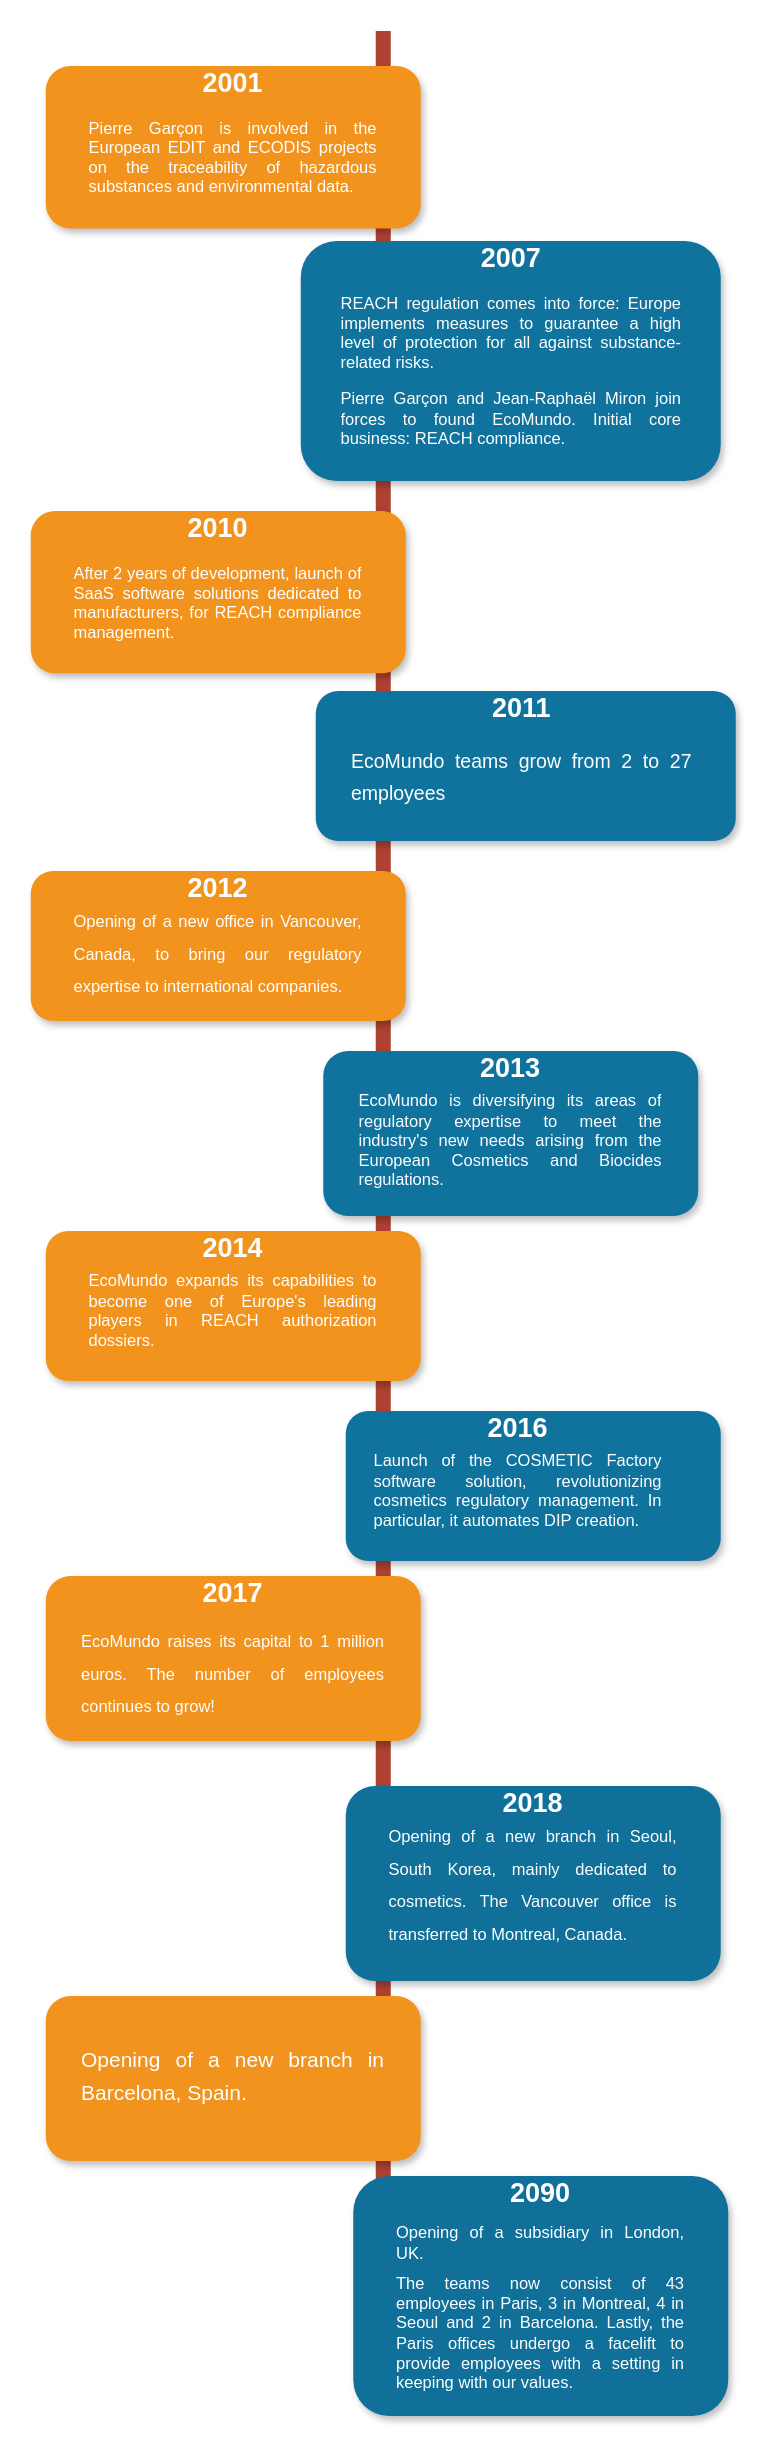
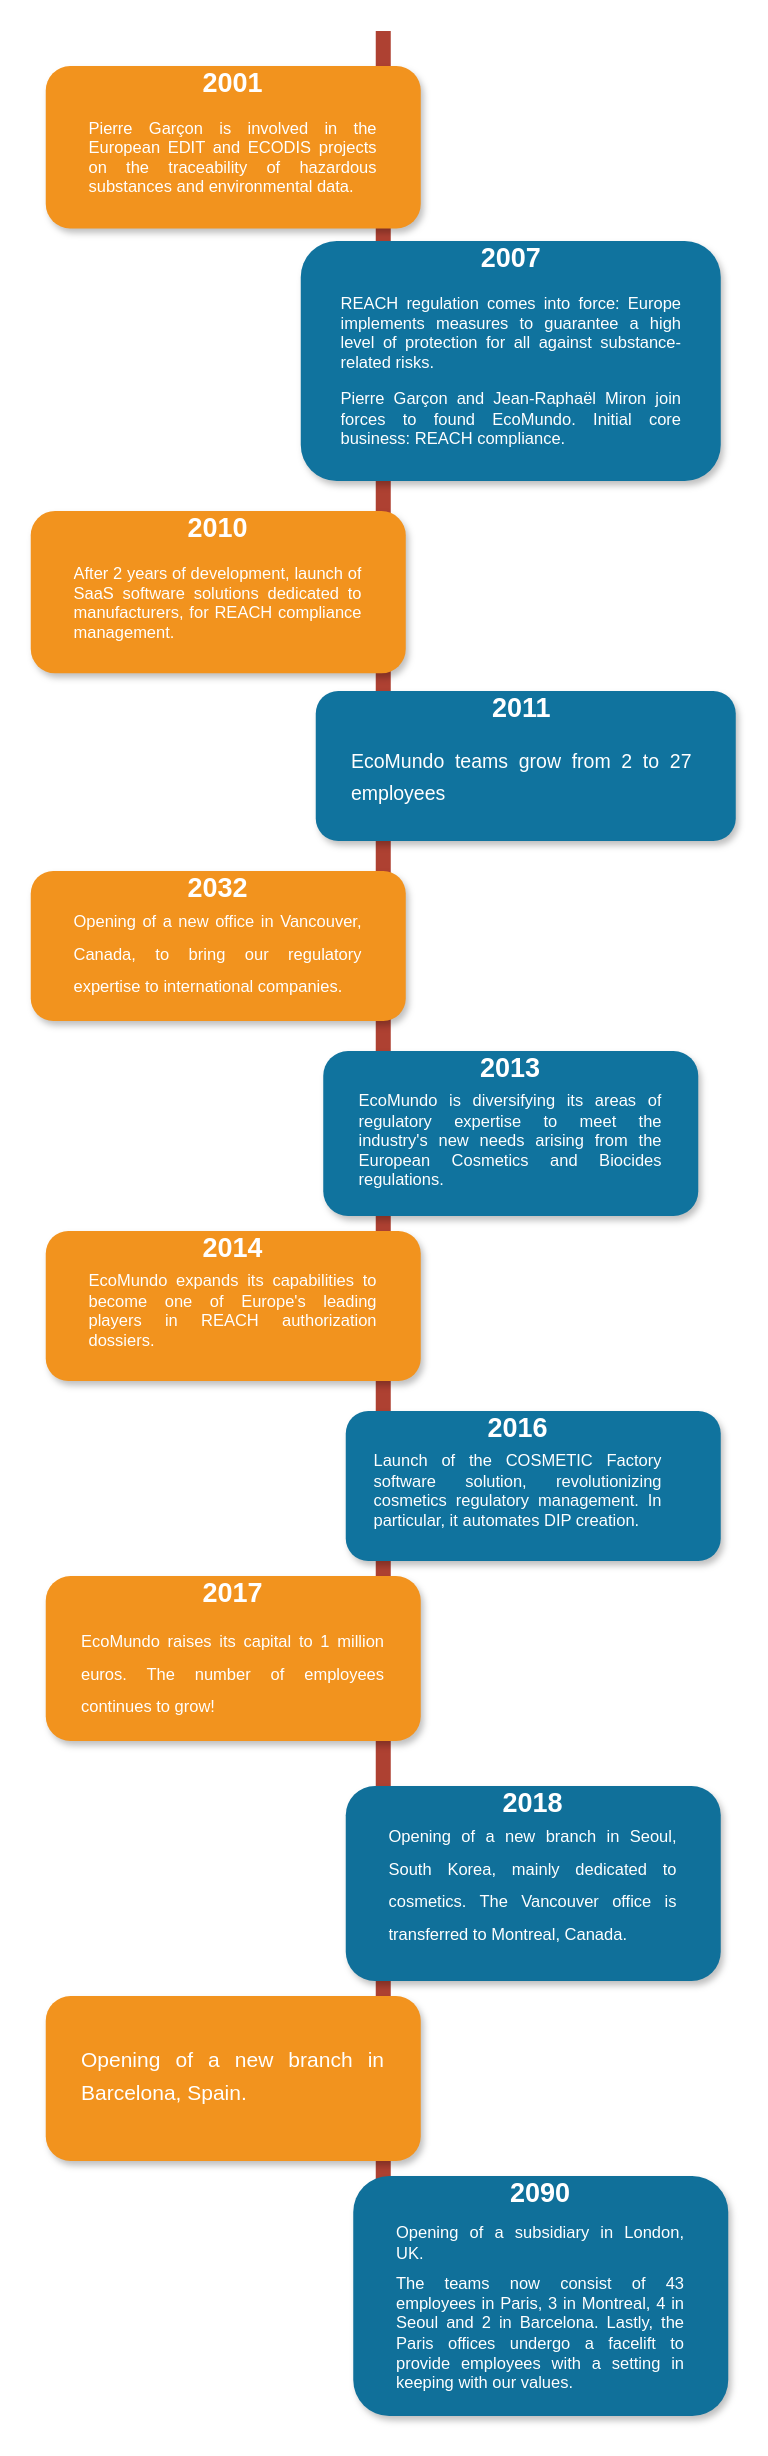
  <mxCell id="0" />
  <mxCell id="1" parent="0" />
  <mxCell id="2" value="" style="line;strokeWidth=10;direction=south;html=1;fillColor=none;fontSize=13;fontColor=#000000;align=center;strokeColor=#AE4132;" parent="1" vertex="1"><mxGeometry x="250" y="20" width="10" height="1580" as="geometry" /></mxCell>
  <mxCell id="3" value="" style="rounded=1;whiteSpace=wrap;html=1;strokeColor=none;strokeWidth=1;fillColor=#F2931E;fontSize=13;fontColor=#FFFFFF;align=center;gradientColor=none;gradientDirection=east;verticalAlign=top;shadow=1;" parent="1" vertex="1"><mxGeometry x="30" y="43.41" width="250" height="108.18" as="geometry" /></mxCell>
  <mxCell id="4" value="&lt;h1&gt;2001&lt;/h1&gt;&lt;p style=&quot;text-align: justify;&quot;&gt;&lt;font style=&quot;font-size: 11px;&quot;&gt;Pierre Garçon is involved in the European EDIT and ECODIS projects on the traceability of hazardous substances and environmental data.&lt;/font&gt;&lt;/p&gt;" style="text;html=1;spacing=5;spacingTop=-20;whiteSpace=wrap;overflow=hidden;strokeColor=none;strokeWidth=4;fillColor=none;gradientColor=#007FFF;fontSize=9;fontColor=#FFFFFF;align=center;" parent="1" vertex="1"><mxGeometry x="55" y="43.41" width="200" height="95" as="geometry" /></mxCell>
  <mxCell id="5" value="" style="rounded=1;whiteSpace=wrap;html=1;strokeColor=none;strokeWidth=1;fillColor=#10739e;fontSize=13;fontColor=#FFFFFF;align=center;gradientColor=none;gradientDirection=east;verticalAlign=top;shadow=1;" vertex="1" parent="1"><mxGeometry x="200" y="160" width="280" height="160" as="geometry" /></mxCell>
  <mxCell id="6" value="&lt;h1&gt;2007&lt;/h1&gt;&lt;p style=&quot;text-align: justify; font-size: 11px;&quot;&gt;&lt;font style=&quot;font-size: 11px;&quot;&gt;REACH regulation comes into force: Europe implements measures to guarantee a high level of protection for all against substance-related risks.&lt;/font&gt;&lt;/p&gt;&lt;p style=&quot;text-align: justify; font-size: 11px;&quot;&gt;&lt;font style=&quot;font-size: 11px;&quot;&gt;Pierre Garçon and Jean-Raphaël Miron join forces to found EcoMundo. Initial core business: REACH compliance.&lt;/font&gt;&lt;/p&gt;" style="text;html=1;spacing=5;spacingTop=-20;whiteSpace=wrap;overflow=hidden;strokeColor=none;strokeWidth=4;fillColor=none;gradientColor=#007FFF;fontSize=9;fontColor=#FFFFFF;align=center;" parent="1" vertex="1"><mxGeometry x="222.5" y="160" width="235" height="170" as="geometry" /></mxCell>
  <mxCell id="7" value="" style="rounded=1;whiteSpace=wrap;html=1;strokeColor=none;strokeWidth=1;fillColor=#F2931E;fontSize=13;fontColor=#FFFFFF;align=center;gradientColor=none;gradientDirection=east;verticalAlign=top;shadow=1;" vertex="1" parent="1"><mxGeometry x="20" y="340" width="250" height="108.18" as="geometry" /></mxCell>
  <mxCell id="8" value="&lt;h1&gt;2010&lt;/h1&gt;&lt;p style=&quot;text-align: justify;&quot;&gt;&lt;font style=&quot;font-size: 11px;&quot;&gt;After 2 years of development, launch of SaaS software solutions dedicated to manufacturers, for REACH compliance management.&lt;/font&gt;&lt;/p&gt;" style="text;html=1;spacing=5;spacingTop=-20;whiteSpace=wrap;overflow=hidden;strokeColor=none;strokeWidth=4;fillColor=none;gradientColor=#007FFF;fontSize=9;fontColor=#FFFFFF;align=center;" vertex="1" parent="1"><mxGeometry x="45" y="340" width="200" height="95" as="geometry" /></mxCell>
  <mxCell id="9" value="" style="rounded=1;whiteSpace=wrap;html=1;strokeColor=none;strokeWidth=1;fillColor=#10739e;fontSize=13;fontColor=#FFFFFF;align=center;gradientColor=none;gradientDirection=east;verticalAlign=top;shadow=1;" vertex="1" parent="1"><mxGeometry x="210" y="460" width="280" height="100" as="geometry" /></mxCell>
  <mxCell id="10" value="&lt;h1&gt;&lt;span style=&quot;background-color: initial;&quot;&gt;2011&lt;/span&gt;&lt;/h1&gt;&lt;h1 style=&quot;text-align: justify;&quot;&gt;&lt;font style=&quot;font-weight: normal; font-size: 13px;&quot;&gt;EcoMundo teams grow from 2 to 27 employees&lt;/font&gt;&lt;br&gt;&lt;/h1&gt;" style="text;html=1;spacing=5;spacingTop=-20;whiteSpace=wrap;overflow=hidden;strokeColor=none;strokeWidth=4;fillColor=none;gradientColor=#007FFF;fontSize=9;fontColor=#FFFFFF;align=center;" vertex="1" parent="1"><mxGeometry x="230" y="460" width="235" height="80" as="geometry" /></mxCell>
  <mxCell id="11" value="" style="rounded=1;whiteSpace=wrap;html=1;strokeColor=none;strokeWidth=1;fillColor=#F2931E;fontSize=13;fontColor=#FFFFFF;align=center;gradientColor=none;gradientDirection=east;verticalAlign=top;shadow=1;" vertex="1" parent="1"><mxGeometry x="20" y="580" width="250" height="100" as="geometry" /></mxCell>
  <mxCell id="12" value="&lt;h1 style=&quot;text-align: justify;&quot;&gt;&lt;span style=&quot;font-size: 11px; font-weight: normal; background-color: initial;&quot;&gt;Opening of a new office in Vancouver, Canada, to bring our regulatory expertise to international companies.&lt;/span&gt;&lt;br&gt;&lt;/h1&gt;" style="text;html=1;spacing=5;spacingTop=-20;whiteSpace=wrap;overflow=hidden;strokeColor=none;strokeWidth=4;fillColor=none;gradientColor=#007FFF;fontSize=9;fontColor=#FFFFFF;align=center;" vertex="1" parent="1"><mxGeometry x="45" y="600" width="200" height="73.41" as="geometry" /></mxCell>
- <mxCell id="13" value="&lt;h1&gt;&lt;span style=&quot;background-color: initial;&quot;&gt;2012&lt;/span&gt;&lt;/h1&gt;" style="text;html=1;spacing=5;spacingTop=-20;whiteSpace=wrap;overflow=hidden;strokeColor=none;strokeWidth=4;fillColor=none;gradientColor=#007FFF;fontSize=9;fontColor=#FFFFFF;align=center;" vertex="1" parent="1"><mxGeometry x="116.25" y="580" width="57.5" height="20" as="geometry" /></mxCell>
+ <mxCell id="13" value="&lt;h1&gt;&lt;span style=&quot;background-color: initial;&quot;&gt;2032&lt;/span&gt;&lt;/h1&gt;" style="text;html=1;spacing=5;spacingTop=-20;whiteSpace=wrap;overflow=hidden;strokeColor=none;strokeWidth=4;fillColor=none;gradientColor=#007FFF;fontSize=9;fontColor=#FFFFFF;align=center;" vertex="1" parent="1"><mxGeometry x="116.25" y="580" width="57.5" height="20" as="geometry" /></mxCell>
  <mxCell id="14" value="" style="rounded=1;whiteSpace=wrap;html=1;strokeColor=none;strokeWidth=1;fillColor=#10739e;fontSize=13;fontColor=#FFFFFF;align=center;gradientColor=none;gradientDirection=east;verticalAlign=top;shadow=1;" vertex="1" parent="1"><mxGeometry x="215" y="700" width="250" height="110" as="geometry" /></mxCell>
  <mxCell id="15" value="&lt;h1 style=&quot;text-align: justify; font-size: 11px;&quot;&gt;&lt;span style=&quot;font-weight: normal;&quot;&gt;EcoMundo is diversifying its areas of regulatory expertise to meet the industry's new needs arising from the European Cosmetics and Biocides regulations.&lt;/span&gt;&lt;br&gt;&lt;/h1&gt;" style="text;html=1;spacing=5;spacingTop=-20;whiteSpace=wrap;overflow=hidden;strokeColor=none;strokeWidth=4;fillColor=none;gradientColor=#007FFF;fontSize=9;fontColor=#FFFFFF;align=center;" vertex="1" parent="1"><mxGeometry x="235" y="730" width="210" height="73.41" as="geometry" /></mxCell>
  <mxCell id="16" value="&lt;h1&gt;&lt;span style=&quot;background-color: initial;&quot;&gt;2013&lt;/span&gt;&lt;/h1&gt;" style="text;html=1;spacing=5;spacingTop=-20;whiteSpace=wrap;overflow=hidden;strokeColor=none;strokeWidth=4;fillColor=none;gradientColor=#007FFF;fontSize=9;fontColor=#FFFFFF;align=center;" vertex="1" parent="1"><mxGeometry x="311.25" y="700" width="57.5" height="20" as="geometry" /></mxCell>
  <mxCell id="17" value="" style="rounded=1;whiteSpace=wrap;html=1;strokeColor=none;strokeWidth=1;fillColor=#F2931E;fontSize=13;fontColor=#FFFFFF;align=center;gradientColor=none;gradientDirection=east;verticalAlign=top;shadow=1;" vertex="1" parent="1"><mxGeometry x="30" y="820" width="250" height="100" as="geometry" /></mxCell>
  <mxCell id="18" value="&lt;h1 style=&quot;text-align: justify; font-size: 11px;&quot;&gt;&lt;span style=&quot;font-weight: normal;&quot;&gt;EcoMundo expands its capabilities to become one of Europe's leading players in REACH authorization dossiers.&lt;/span&gt;&lt;br&gt;&lt;/h1&gt;" style="text;html=1;spacing=5;spacingTop=-20;whiteSpace=wrap;overflow=hidden;strokeColor=none;strokeWidth=4;fillColor=none;gradientColor=#007FFF;fontSize=9;fontColor=#FFFFFF;align=center;" vertex="1" parent="1"><mxGeometry x="55" y="850" width="200" height="73.41" as="geometry" /></mxCell>
  <mxCell id="19" value="&lt;h1&gt;&lt;span style=&quot;background-color: initial;&quot;&gt;2014&lt;/span&gt;&lt;/h1&gt;" style="text;html=1;spacing=5;spacingTop=-20;whiteSpace=wrap;overflow=hidden;strokeColor=none;strokeWidth=4;fillColor=none;gradientColor=#007FFF;fontSize=9;fontColor=#FFFFFF;align=center;" vertex="1" parent="1"><mxGeometry x="126.25" y="820" width="57.5" height="20" as="geometry" /></mxCell>
  <mxCell id="20" value="" style="rounded=1;whiteSpace=wrap;html=1;strokeColor=none;strokeWidth=1;fillColor=#10739e;fontSize=13;fontColor=#FFFFFF;align=center;gradientColor=none;gradientDirection=east;verticalAlign=top;shadow=1;" vertex="1" parent="1"><mxGeometry x="230" y="940" width="250" height="100" as="geometry" /></mxCell>
  <mxCell id="21" value="&lt;h1 style=&quot;text-align: justify; font-size: 11px;&quot;&gt;&lt;span style=&quot;font-weight: normal;&quot;&gt;Launch of the COSMETIC Factory software solution, revolutionizing cosmetics regulatory management. In particular, it automates DIP creation.&lt;/span&gt;&lt;br&gt;&lt;/h1&gt;" style="text;html=1;spacing=5;spacingTop=-20;whiteSpace=wrap;overflow=hidden;strokeColor=none;strokeWidth=4;fillColor=none;gradientColor=#007FFF;fontSize=9;fontColor=#FFFFFF;align=center;" vertex="1" parent="1"><mxGeometry x="245" y="970" width="200" height="73.41" as="geometry" /></mxCell>
  <mxCell id="22" value="&lt;h1&gt;&lt;span style=&quot;background-color: initial;&quot;&gt;2016&lt;/span&gt;&lt;/h1&gt;" style="text;html=1;spacing=5;spacingTop=-20;whiteSpace=wrap;overflow=hidden;strokeColor=none;strokeWidth=4;fillColor=none;gradientColor=#007FFF;fontSize=9;fontColor=#FFFFFF;align=center;" vertex="1" parent="1"><mxGeometry x="316.25" y="940" width="57.5" height="20" as="geometry" /></mxCell>
  <mxCell id="23" value="" style="rounded=1;whiteSpace=wrap;html=1;strokeColor=none;strokeWidth=1;fillColor=#f2931e;fontSize=13;fontColor=#FFFFFF;align=center;gradientColor=none;gradientDirection=east;verticalAlign=top;shadow=1;" vertex="1" parent="1"><mxGeometry x="30" y="1050" width="250" height="110" as="geometry" /></mxCell>
  <mxCell id="24" value="&lt;h1 style=&quot;text-align: justify;&quot;&gt;&lt;span style=&quot;font-weight: normal;&quot;&gt;&lt;font style=&quot;font-size: 11px;&quot;&gt;EcoMundo raises its capital to 1 million euros. The number of employees continues to grow!&lt;/font&gt;&lt;/span&gt;&lt;br&gt;&lt;/h1&gt;" style="text;html=1;spacing=5;spacingTop=-20;whiteSpace=wrap;overflow=hidden;strokeColor=none;strokeWidth=4;fillColor=none;gradientColor=#007FFF;fontSize=9;fontColor=#FFFFFF;align=center;" vertex="1" parent="1"><mxGeometry x="50" y="1080" width="210" height="73.41" as="geometry" /></mxCell>
  <mxCell id="25" value="&lt;h1&gt;&lt;span style=&quot;background-color: initial;&quot;&gt;2017&lt;/span&gt;&lt;/h1&gt;" style="text;html=1;spacing=5;spacingTop=-20;whiteSpace=wrap;overflow=hidden;strokeColor=none;strokeWidth=4;fillColor=none;gradientColor=#007FFF;fontSize=9;fontColor=#FFFFFF;align=center;" vertex="1" parent="1"><mxGeometry x="126.25" y="1050" width="57.5" height="20" as="geometry" /></mxCell>
  <mxCell id="26" value="" style="rounded=1;whiteSpace=wrap;html=1;strokeColor=none;strokeWidth=1;fillColor=#10709a;fontSize=13;fontColor=#FFFFFF;align=center;gradientColor=none;gradientDirection=east;verticalAlign=top;shadow=1;" vertex="1" parent="1"><mxGeometry x="230" y="1190" width="250" height="130" as="geometry" /></mxCell>
  <mxCell id="27" value="&lt;h1 style=&quot;text-align: justify;&quot;&gt;&lt;span style=&quot;font-weight: normal;&quot;&gt;&lt;font style=&quot;font-size: 11px;&quot;&gt;Opening of a new branch in Seoul, South Korea, mainly dedicated to cosmetics. The Vancouver office is transferred to Montreal, Canada.&lt;/font&gt;&lt;/span&gt;&lt;br&gt;&lt;/h1&gt;" style="text;html=1;spacing=5;spacingTop=-20;whiteSpace=wrap;overflow=hidden;strokeColor=none;strokeWidth=4;fillColor=none;gradientColor=#007FFF;fontSize=9;fontColor=#FFFFFF;align=center;" vertex="1" parent="1"><mxGeometry x="255" y="1210" width="200" height="100" as="geometry" /></mxCell>
  <mxCell id="28" value="&lt;h1&gt;&lt;span style=&quot;background-color: initial;&quot;&gt;2018&lt;/span&gt;&lt;/h1&gt;" style="text;html=1;spacing=5;spacingTop=-20;whiteSpace=wrap;overflow=hidden;strokeColor=none;strokeWidth=4;fillColor=none;gradientColor=#007FFF;fontSize=9;fontColor=#FFFFFF;align=center;" vertex="1" parent="1"><mxGeometry x="326.25" y="1190" width="57.5" height="20" as="geometry" /></mxCell>
  <mxCell id="29" value="" style="rounded=1;whiteSpace=wrap;html=1;strokeColor=none;strokeWidth=1;fillColor=#f2931e;fontSize=13;fontColor=#FFFFFF;align=center;gradientColor=none;gradientDirection=east;verticalAlign=top;shadow=1;" vertex="1" parent="1"><mxGeometry x="30" y="1330" width="250" height="110" as="geometry" /></mxCell>
  <mxCell id="30" value="&lt;h1 style=&quot;text-align: justify;&quot;&gt;&lt;span style=&quot;font-weight: normal;&quot;&gt;&lt;font style=&quot;font-size: 14px;&quot;&gt;Opening of a new branch in Barcelona, Spain.&lt;/font&gt;&lt;/span&gt;&lt;br&gt;&lt;/h1&gt;" style="text;html=1;spacing=5;spacingTop=-20;whiteSpace=wrap;overflow=hidden;strokeColor=none;strokeWidth=4;fillColor=none;gradientColor=#007FFF;fontSize=9;fontColor=#FFFFFF;align=center;" vertex="1" parent="1"><mxGeometry x="50" y="1360" width="210" height="73.41" as="geometry" /></mxCell>
  <mxCell id="31" value="" style="rounded=1;whiteSpace=wrap;html=1;strokeColor=none;strokeWidth=1;fillColor=#10709a;fontSize=13;fontColor=#FFFFFF;align=center;gradientColor=none;gradientDirection=east;verticalAlign=top;shadow=1;" vertex="1" parent="1"><mxGeometry x="235" y="1450" width="250" height="160" as="geometry" /></mxCell>
  <mxCell id="32" value="&lt;h1 style=&quot;text-align: justify; font-size: 11px;&quot;&gt;&lt;font style=&quot;font-size: 11px; font-weight: normal;&quot;&gt;Opening of a subsidiary in London, UK.&amp;nbsp;&lt;/font&gt;&lt;/h1&gt;&lt;h1 style=&quot;text-align: justify; font-size: 11px;&quot;&gt;&lt;span style=&quot;font-weight: 400;&quot;&gt;&lt;font style=&quot;font-size: 11px;&quot;&gt;The teams now consist of 43 employees in Paris, 3 in Montreal, 4 in Seoul and 2 in Barcelona. Lastly, the Paris offices undergo a facelift to provide employees with a setting in keeping with our values.&lt;/font&gt;&lt;/span&gt;&lt;/h1&gt;" style="text;html=1;spacing=5;spacingTop=-20;whiteSpace=wrap;overflow=hidden;strokeColor=none;strokeWidth=4;fillColor=none;gradientColor=#007FFF;fontSize=9;fontColor=#FFFFFF;align=center;" vertex="1" parent="1"><mxGeometry x="260" y="1485" width="200" height="130" as="geometry" /></mxCell>
  <mxCell id="33" value="&lt;h1&gt;&lt;span style=&quot;background-color: initial;&quot;&gt;2090&lt;/span&gt;&lt;/h1&gt;" style="text;html=1;spacing=5;spacingTop=-20;whiteSpace=wrap;overflow=hidden;strokeColor=none;strokeWidth=4;fillColor=none;gradientColor=#007FFF;fontSize=9;fontColor=#FFFFFF;align=center;" vertex="1" parent="1"><mxGeometry x="331.25" y="1450" width="57.5" height="20" as="geometry" /></mxCell>
